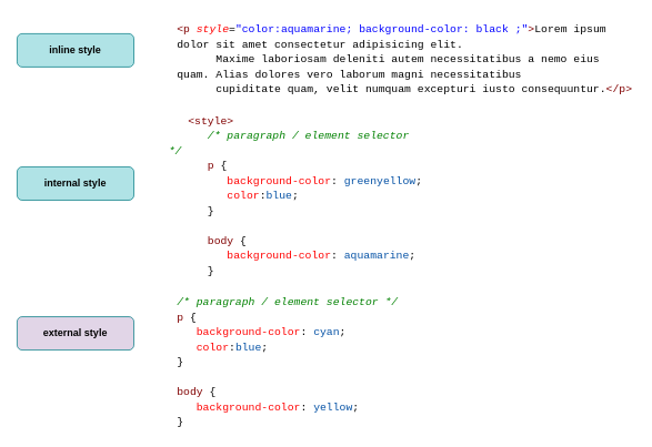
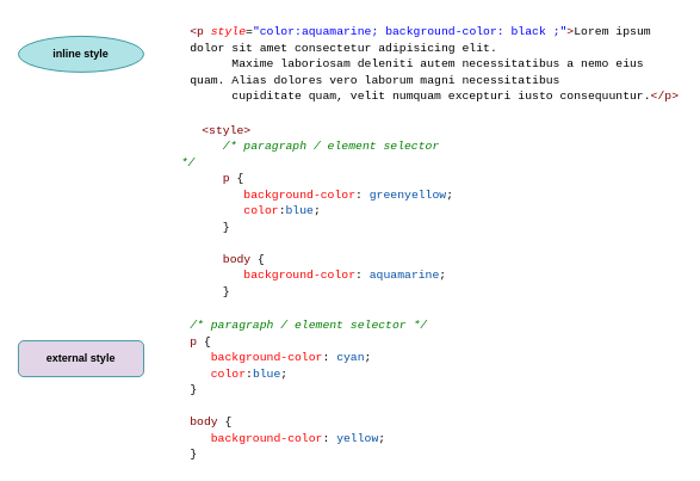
  <mxCell id="0" />
  <mxCell id="1" parent="0" />
  <mxCell id="2" value="&lt;div style=&quot;color: rgb(0, 0, 0); background-color: rgb(255, 255, 255); font-family: consolas, &amp;quot;courier new&amp;quot;, monospace; font-weight: normal; font-size: 13px; line-height: 18px;&quot;&gt;&lt;div&gt;&lt;span style=&quot;color: #800000&quot;&gt;&amp;lt;p&lt;/span&gt;&lt;span style=&quot;color: #000000&quot;&gt; &lt;/span&gt;&lt;span style=&quot;color: #ff0000 ; font-style: italic&quot;&gt;style&lt;/span&gt;&lt;span style=&quot;color: #000000&quot;&gt;=&lt;/span&gt;&lt;span style=&quot;color: #0000ff&quot;&gt;&quot;&lt;/span&gt;&lt;span style=&quot;color: #0000ff&quot;&gt;color:aquamarine; background-color: black ;&lt;/span&gt;&lt;span style=&quot;color: #0000ff&quot;&gt;&quot;&lt;/span&gt;&lt;span style=&quot;color: #800000&quot;&gt;&amp;gt;&lt;/span&gt;&lt;span style=&quot;color: #000000&quot;&gt;Lorem ipsum dolor sit amet consectetur adipisicing elit.&lt;/span&gt;&lt;/div&gt;&lt;div&gt;&lt;span style=&quot;color: #000000&quot;&gt;&amp;nbsp; &amp;nbsp; &amp;nbsp; Maxime laboriosam deleniti autem necessitatibus a nemo eius quam. Alias dolores vero laborum magni necessitatibus&lt;/span&gt;&lt;/div&gt;&lt;div&gt;&lt;span style=&quot;color: #000000&quot;&gt;&amp;nbsp; &amp;nbsp; &amp;nbsp; cupiditate quam, velit numquam excepturi iusto consequuntur.&lt;/span&gt;&lt;span style=&quot;color: #800000&quot;&gt;&amp;lt;/p&amp;gt;&lt;/span&gt;&lt;/div&gt;&lt;/div&gt;" style="text;whiteSpace=wrap;html=1;" vertex="1" parent="1"><mxGeometry x="210" y="20" width="550" height="100" as="geometry" /></mxCell>
- <mxCell id="3" value="inline style" style="rounded=1;whiteSpace=wrap;html=1;fillColor=#b0e3e6;strokeColor=#0e8088;fontStyle=1;" vertex="1" parent="1"><mxGeometry x="20" y="40" width="140" height="40" as="geometry" /></mxCell>
+ <mxCell id="3" value="inline style" style="ellipse;whiteSpace=wrap;html=1;fillColor=#b0e3e6;strokeColor=#0e8088;fontStyle=1;" vertex="1" parent="1"><mxGeometry x="20" y="40" width="140" height="40" as="geometry" /></mxCell>
  <mxCell id="4" value="&lt;div style=&quot;color: rgb(0, 0, 0); background-color: rgb(255, 255, 255); font-family: consolas, &amp;quot;courier new&amp;quot;, monospace; font-weight: normal; font-size: 13px; line-height: 18px;&quot;&gt;&lt;div&gt;&lt;span style=&quot;color: #000000&quot;&gt;&amp;nbsp; &amp;nbsp;&lt;/span&gt;&lt;span style=&quot;color: #800000&quot;&gt;&amp;lt;style&amp;gt;&lt;/span&gt;&lt;/div&gt;&lt;div&gt;&lt;span style=&quot;color: #000000&quot;&gt;&amp;nbsp; &amp;nbsp; &amp;nbsp; &lt;/span&gt;&lt;span style=&quot;color: #008000 ; font-style: italic&quot;&gt;/* paragraph / element selector */&lt;/span&gt;&lt;/div&gt;&lt;div&gt;&lt;span style=&quot;color: #000000&quot;&gt;&amp;nbsp; &amp;nbsp; &amp;nbsp; &lt;/span&gt;&lt;span style=&quot;color: #800000&quot;&gt;p&lt;/span&gt;&lt;span style=&quot;color: #000000&quot;&gt; {&lt;/span&gt;&lt;/div&gt;&lt;div&gt;&lt;span style=&quot;color: #000000&quot;&gt;&amp;nbsp; &amp;nbsp; &amp;nbsp; &amp;nbsp; &amp;nbsp;&lt;/span&gt;&lt;span style=&quot;color: #ff0000&quot;&gt;background-color&lt;/span&gt;&lt;span style=&quot;color: #000000&quot;&gt;: &lt;/span&gt;&lt;span style=&quot;color: #0451a5&quot;&gt;greenyellow&lt;/span&gt;&lt;span style=&quot;color: #000000&quot;&gt;;&lt;/span&gt;&lt;/div&gt;&lt;div&gt;&lt;span style=&quot;color: #000000&quot;&gt;&amp;nbsp; &amp;nbsp; &amp;nbsp; &amp;nbsp; &amp;nbsp;&lt;/span&gt;&lt;span style=&quot;color: #ff0000&quot;&gt;color&lt;/span&gt;&lt;span style=&quot;color: #000000&quot;&gt;:&lt;/span&gt;&lt;span style=&quot;color: #0451a5&quot;&gt;blue&lt;/span&gt;&lt;span style=&quot;color: #000000&quot;&gt;;&lt;/span&gt;&lt;/div&gt;&lt;div&gt;&lt;span style=&quot;color: #000000&quot;&gt;&amp;nbsp; &amp;nbsp; &amp;nbsp; }&lt;/span&gt;&lt;/div&gt;&lt;br&gt;&lt;div&gt;&lt;span style=&quot;color: #000000&quot;&gt;&amp;nbsp; &amp;nbsp; &amp;nbsp; &lt;/span&gt;&lt;span style=&quot;color: #800000&quot;&gt;body&lt;/span&gt;&lt;span style=&quot;color: #000000&quot;&gt; {&lt;/span&gt;&lt;/div&gt;&lt;div&gt;&lt;span style=&quot;color: #000000&quot;&gt;&amp;nbsp; &amp;nbsp; &amp;nbsp; &amp;nbsp; &amp;nbsp;&lt;/span&gt;&lt;span style=&quot;color: #ff0000&quot;&gt;background-color&lt;/span&gt;&lt;span style=&quot;color: #000000&quot;&gt;: &lt;/span&gt;&lt;span style=&quot;color: #0451a5&quot;&gt;aquamarine&lt;/span&gt;&lt;span style=&quot;color: #000000&quot;&gt;;&lt;/span&gt;&lt;/div&gt;&lt;div&gt;&lt;span style=&quot;color: #000000&quot;&gt;&amp;nbsp; &amp;nbsp; &amp;nbsp; }&lt;/span&gt;&lt;/div&gt;&lt;div&gt;&lt;span style=&quot;color: #000000&quot;&gt;&amp;nbsp; &amp;nbsp;&lt;/span&gt;&lt;span style=&quot;color: #800000&quot;&gt;&amp;lt;/style&amp;gt;&lt;/span&gt;&lt;/div&gt;&lt;/div&gt;" style="text;whiteSpace=wrap;html=1;" vertex="1" parent="1"><mxGeometry x="200" y="130" width="310" height="210" as="geometry" /></mxCell>
- <mxCell id="5" value="internal style" style="rounded=1;whiteSpace=wrap;html=1;fillColor=#b0e3e6;strokeColor=#0e8088;fontStyle=1;" vertex="1" parent="1"><mxGeometry x="20" y="200" width="140" height="40" as="geometry" /></mxCell>
  <mxCell id="6" value="external style" style="rounded=1;whiteSpace=wrap;html=1;fillColor=#e1d5e7;strokeColor=#0e8088;fontStyle=1;" vertex="1" parent="1"><mxGeometry x="20" y="380" width="140" height="40" as="geometry" /></mxCell>
  <mxCell id="7" value="&lt;div style=&quot;color: rgb(0, 0, 0); background-color: rgb(255, 255, 255); font-family: consolas, &amp;quot;courier new&amp;quot;, monospace; font-weight: normal; font-size: 13px; line-height: 18px;&quot;&gt;&lt;br&gt;&lt;div&gt;&lt;span style=&quot;color: #008000 ; font-style: italic&quot;&gt;/* paragraph / element selector */&lt;/span&gt;&lt;/div&gt;&lt;div&gt;&lt;span style=&quot;color: #800000&quot;&gt;p&lt;/span&gt;&lt;span style=&quot;color: #000000&quot;&gt; {&lt;/span&gt;&lt;/div&gt;&lt;div&gt;&lt;span style=&quot;color: #000000&quot;&gt;&amp;nbsp; &amp;nbsp;&lt;/span&gt;&lt;span style=&quot;color: #ff0000&quot;&gt;background-color&lt;/span&gt;&lt;span style=&quot;color: #000000&quot;&gt;: &lt;/span&gt;&lt;span style=&quot;color: #0451a5&quot;&gt;cyan&lt;/span&gt;&lt;span style=&quot;color: #000000&quot;&gt;;&lt;/span&gt;&lt;/div&gt;&lt;div&gt;&lt;span style=&quot;color: #000000&quot;&gt;&amp;nbsp; &amp;nbsp;&lt;/span&gt;&lt;span style=&quot;color: #ff0000&quot;&gt;color&lt;/span&gt;&lt;span style=&quot;color: #000000&quot;&gt;:&lt;/span&gt;&lt;span style=&quot;color: #0451a5&quot;&gt;blue&lt;/span&gt;&lt;span style=&quot;color: #000000&quot;&gt;;&lt;/span&gt;&lt;/div&gt;&lt;div&gt;&lt;span style=&quot;color: #000000&quot;&gt;}&lt;/span&gt;&lt;/div&gt;&lt;br&gt;&lt;div&gt;&lt;span style=&quot;color: #800000&quot;&gt;body&lt;/span&gt;&lt;span style=&quot;color: #000000&quot;&gt; {&lt;/span&gt;&lt;/div&gt;&lt;div&gt;&lt;span style=&quot;color: #000000&quot;&gt;&amp;nbsp; &amp;nbsp;&lt;/span&gt;&lt;span style=&quot;color: #ff0000&quot;&gt;background-color&lt;/span&gt;&lt;span style=&quot;color: #000000&quot;&gt;: &lt;/span&gt;&lt;span style=&quot;color: #0451a5&quot;&gt;yellow&lt;/span&gt;&lt;span style=&quot;color: #000000&quot;&gt;;&lt;/span&gt;&lt;/div&gt;&lt;div&gt;&lt;span style=&quot;color: #000000&quot;&gt;}&lt;/span&gt;&lt;/div&gt;&lt;br&gt;&lt;/div&gt;" style="text;whiteSpace=wrap;html=1;" vertex="1" parent="1"><mxGeometry x="210" y="330" width="270" height="180" as="geometry" /></mxCell>
